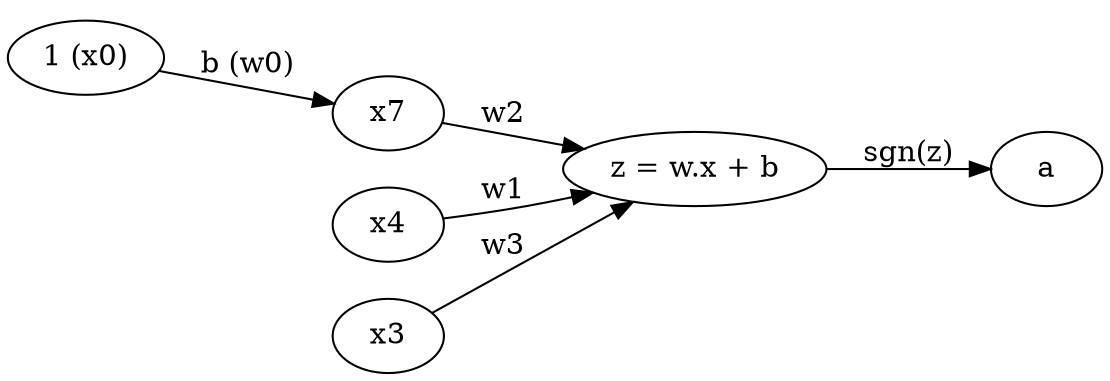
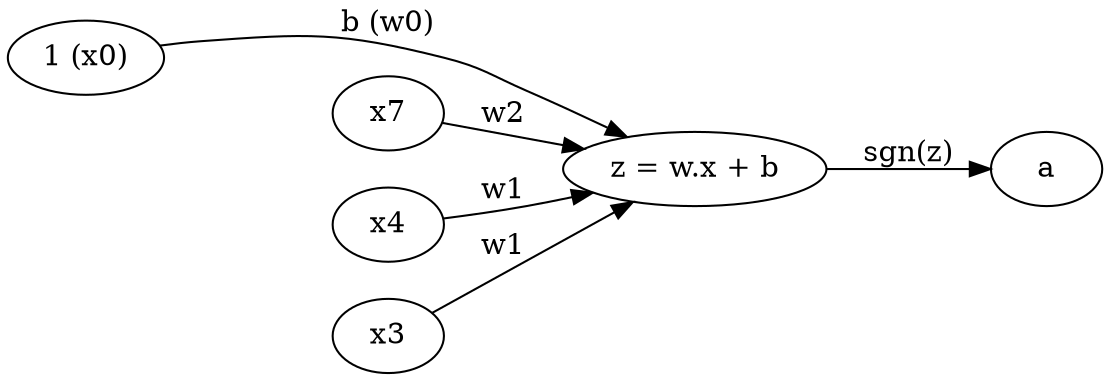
  digraph {
    rankdir=LR
    n1 [label="1 (x0)"]
    n2 [label="z = w.x + b"]
    a
    n4 [label=x4]
    n5 [label=x7]
    x3
-   n1 -> n5 [label="b (w0)"]
+   n1 -> n2 [label="b (w0)"]
    n2 -> a [label="sgn(z)"]
    n4 -> n2 [label=w1]
    n5 -> n2 [label=w2]
-   x3 -> n2 [label=w3]
+   x3 -> n2 [label=w1]
  }
